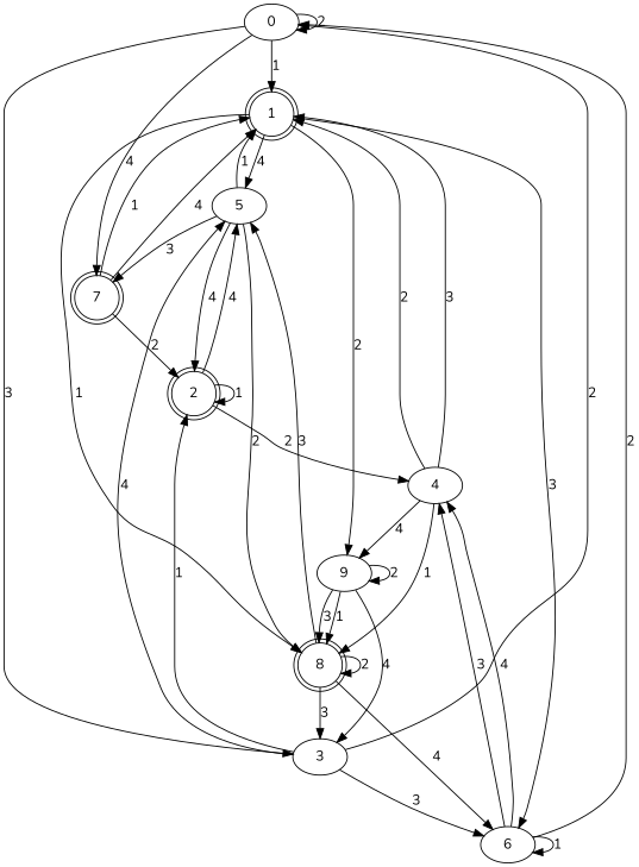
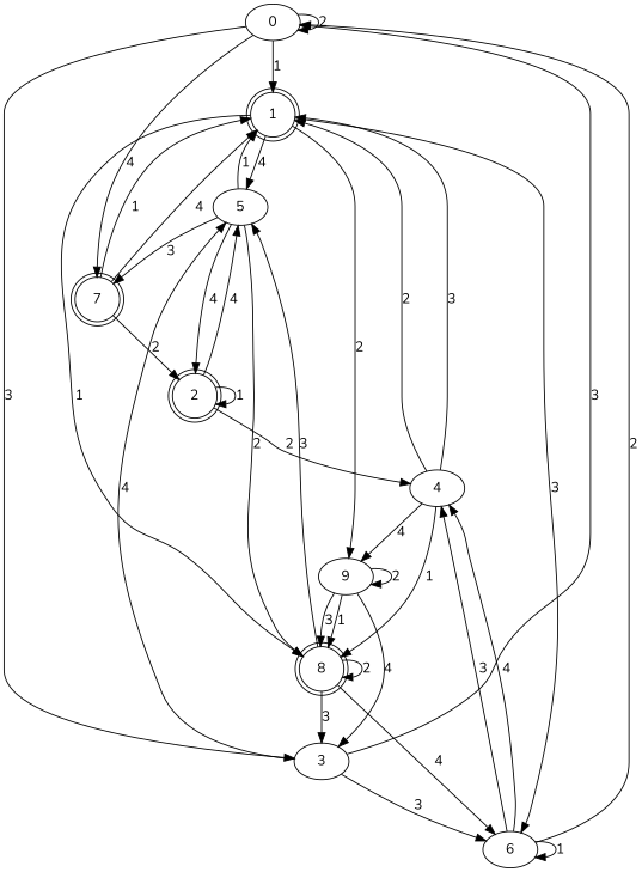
  digraph {
    fontname=Nunito
    node [fontname=Nunito]
    edge [fontname=Nunito]
    n1 [label=0]
    n2 [label=1 shape=doublecircle]
    n3 [label=3]
    n4 [label=7 shape=doublecircle]
    n5 [label=5]
    n6 [label=6]
    n7 [label=8 shape=doublecircle]
    n8 [label=9]
    n9 [label=2 shape=doublecircle]
    n10 [label=4]
    n1 -> n1 [label=2]
    n1 -> n2 [label=1]
    n1 -> n3 [label=3]
    n1 -> n4 [label=4]
    n2 -> n5 [label=4]
    n2 -> n6 [label=3]
    n2 -> n7 [label=1]
    n2 -> n8 [label=2]
-   n3 -> n1 [label=2]
+   n3 -> n1 [label=3]
    n3 -> n5 [label=4]
    n3 -> n6 [label=3]
-   n3 -> n9 [label=1]
    n4 -> n2 [label=1]
    n4 -> n2 [label=4]
    n4 -> n9 [label=2]
    n5 -> n2 [label=1]
    n5 -> n4 [label=3]
    n5 -> n7 [label=2]
    n5 -> n9 [label=4]
    n6 -> n1 [label=2]
    n6 -> n6 [label=1]
    n6 -> n10 [label=3]
    n6 -> n10 [label=4]
    n7 -> n3 [label=3]
    n7 -> n5 [label=3]
    n7 -> n6 [label=4]
    n7 -> n7 [label=2]
    n8 -> n3 [label=4]
    n8 -> n7 [label=1]
    n8 -> n7 [label=3]
    n8 -> n8 [label=2]
    n9 -> n5 [label=4]
    n9 -> n9 [label=1]
    n9 -> n10 [label=2]
    n10 -> n2 [label=2]
    n10 -> n2 [label=3]
    n10 -> n7 [label=1]
    n10 -> n8 [label=4]
  }
